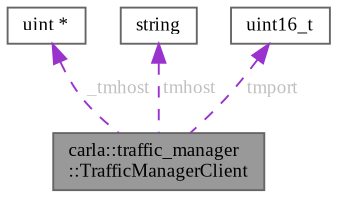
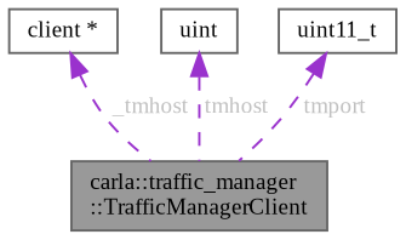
  digraph {
    fontname="Liberation Serif"
    node [color=gray40 fillcolor=white fontname="Liberation Serif" fontsize=10 shape=box style=filled]
    edge [color=darkorchid3 dir=back fontcolor=grey fontname="Liberation Serif" fontsize=10 labelfontname=Helvetica labelfontsize=10 style=dashed]
    n1 [fillcolor=grey60 fontcolor=black height=0.2 label="carla::traffic_manager\l::TrafficManagerClient" width=0.4]
-   n2 [height=0.2 label="uint *" width=0.4]
-   n3 [height=0.2 label=string width=0.4]
-   n4 [height=0.2 label=uint16_t width=0.4]
+   n2 [height=0.2 label="client *" width=0.4]
+   n3 [height=0.2 label=uint width=0.4]
+   n4 [height=0.2 label=uint11_t width=0.4]
    n2 -> n1 [label=" _tmhost"]
    n3 -> n1 [label=" tmhost"]
    n4 -> n1 [label=" tmport"]
  }
